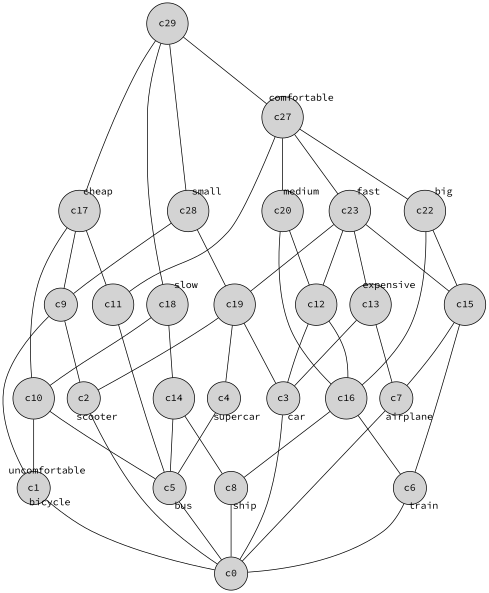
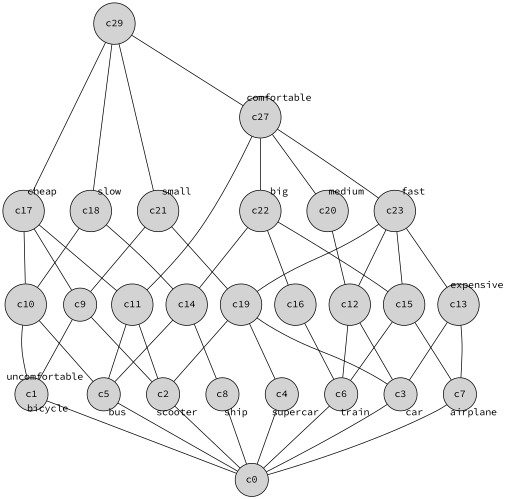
  digraph {
    fontname="Source Code Pro"
    node [fontname="Source Code Pro" shape=circle style=filled]
    edge [dir=none fontname="Source Code Pro" labeldistance=1.5 minlen=2]
    c1 [width=.25]
    c0 [width=.25]
    c2 [width=.25]
    c3 [width=.25]
    c4 [width=.25]
    c5 [width=.25]
    c6 [width=.25]
    c7 [width=.25]
    c8 [width=.25]
    c9 [width=.25]
    c10 [width=.25]
    c11 [width=.25]
    c12 [width=.25]
    c13 [width=.25]
    c14 [width=.25]
    c15 [width=.25]
    c16 [width=.25]
    c17 [width=.25]
    c18 [width=.25]
    c19 [width=.25]
    c20 [width=.25]
-   c21 [width=.25 label=c28]
+   c21 [width=.25]
    c22 [width=.25]
    c23 [width=.25]
    n25 [label=c27 width=.25]
    n26 [label=c29 width=.25]
    c1 -> c1 [color=transparent headlabel=bicycle labelangle=270]
    c1 -> c1 [color=transparent labelangle=90 taillabel=uncomfortable]
    c1 -> c0
    c2 -> c0
    c2 -> c2 [color=transparent headlabel=scooter labelangle=270]
    c3 -> c0
    c3 -> c3 [color=transparent headlabel=car labelangle=270]
-   c4 -> c5
+   c4 -> c0
    c4 -> c4 [color=transparent headlabel=supercar labelangle=270]
    c5 -> c0
    c5 -> c5 [color=transparent headlabel=bus labelangle=270]
    c6 -> c0
    c6 -> c6 [color=transparent headlabel=train labelangle=270]
    c7 -> c0
    c7 -> c7 [color=transparent headlabel=airplane labelangle=270]
    c8 -> c0
    c8 -> c8 [color=transparent headlabel=ship labelangle=270]
    c9 -> c1
    c9 -> c2
    c10 -> c1
    c10 -> c5
+   c11 -> c2
    c11 -> c5
    c12 -> c3
-   c12 -> c16
+   c12 -> c6
    c13 -> c3
    c13 -> c7
    c13 -> c13 [color=transparent labelangle=90 taillabel=expensive]
    c14 -> c5
    c14 -> c8
    c15 -> c6
    c15 -> c7
    c16 -> c6
-   c16 -> c8
    c17 -> c9
    c17 -> c10
    c17 -> c11
    c17 -> c17 [color=transparent labelangle=90 taillabel=cheap]
    c18 -> c10
    c18 -> c14
    c18 -> c18 [color=transparent labelangle=90 taillabel=slow]
    c19 -> c2
    c19 -> c3
    c19 -> c4
    c20 -> c12
-   c20 -> c16
    c20 -> c20 [color=transparent labelangle=90 taillabel=medium]
    c21 -> c9
    c21 -> c19
    c21 -> c21 [color=transparent labelangle=90 taillabel=small]
+   c22 -> c14
    c22 -> c15
    c22 -> c16
    c22 -> c22 [color=transparent labelangle=90 taillabel=big]
    c23 -> c12
    c23 -> c13
    c23 -> c15
    c23 -> c19
    c23 -> c23 [color=transparent labelangle=90 taillabel=fast]
    n25 -> c11
    n25 -> c20
    n25 -> c22
    n25 -> c23
    n25 -> n25 [color=transparent labelangle=90 taillabel=comfortable]
    n26 -> c17
    n26 -> c18
    n26 -> c21
    n26 -> n25
  }
